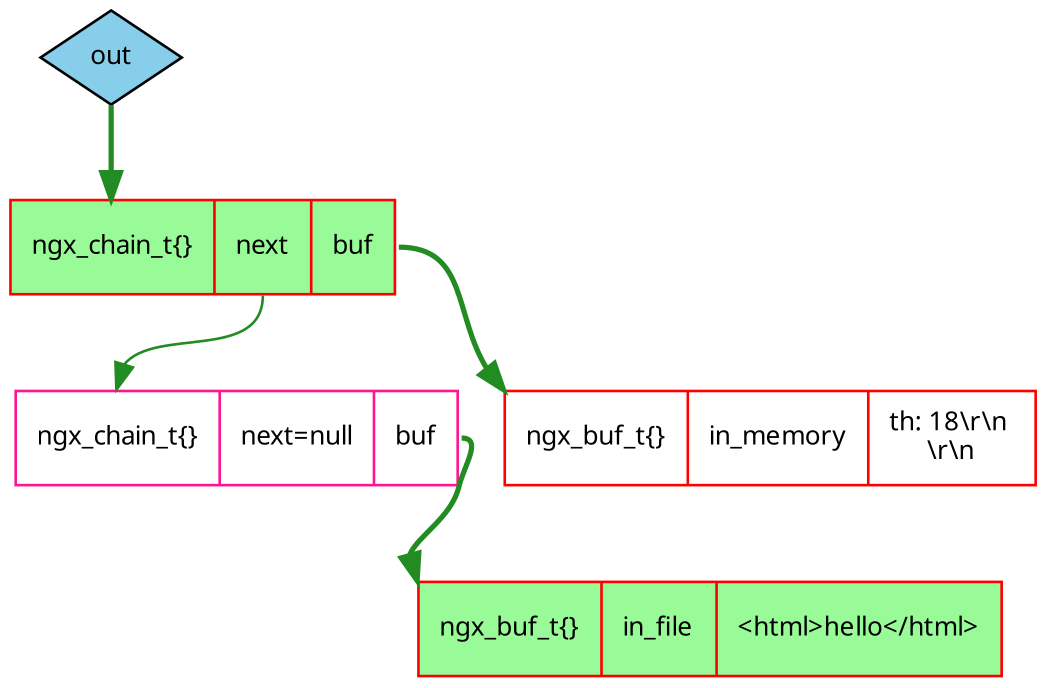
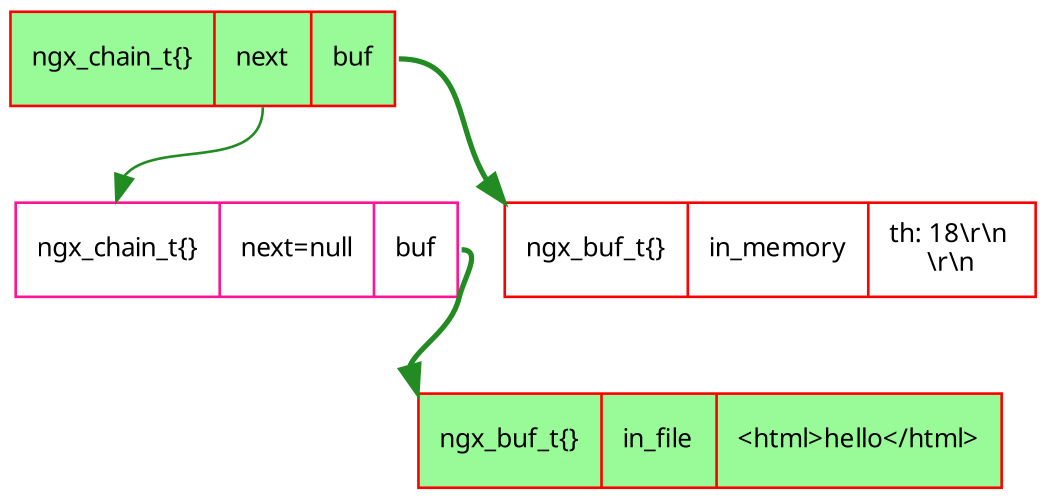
  digraph {
    rankdir=TB
    node [color=red fontname=Verdana fontsize=10 shape=record style=filled fillcolor=palegreen]
    edge [color=forestgreen fontname=Verdana fontsize=10 headport=head style=bold tailport=buf]
-   out [color=black shape=diamond fillcolor=skyblue]
    n2 [label="<head>ngx_chain_t\{\}|<next>next|<buf>buf"]
    n3 [color=deeppink label="<head>ngx_chain_t\{\}|<next>next=null|<buf>buf" fillcolor=white]
    n4 [label="ngx_buf_t\{\}|in_memory|th: 18\\r\\n \n\\r\\n" fillcolor=white]
    n5 [label="ngx_buf_t\{\}|in_file|\<html\>hello\</html\>"]
-   out -> n2 [tailport=""]
    n2 -> n3 [tailport=next style=solid]
    n2 -> n4 [headport=nw]
    n3 -> n5 [headport=nw]
  }
